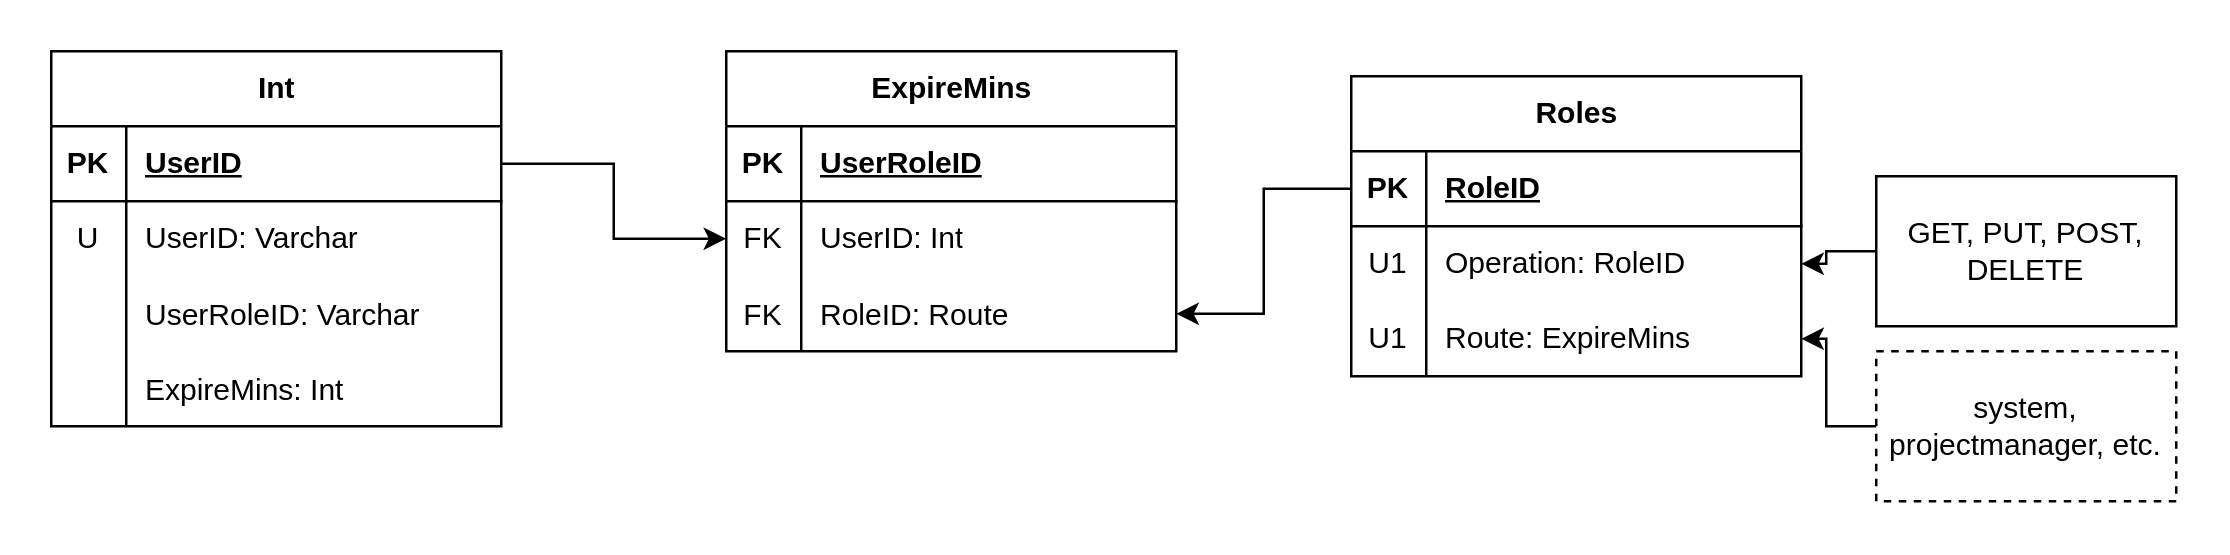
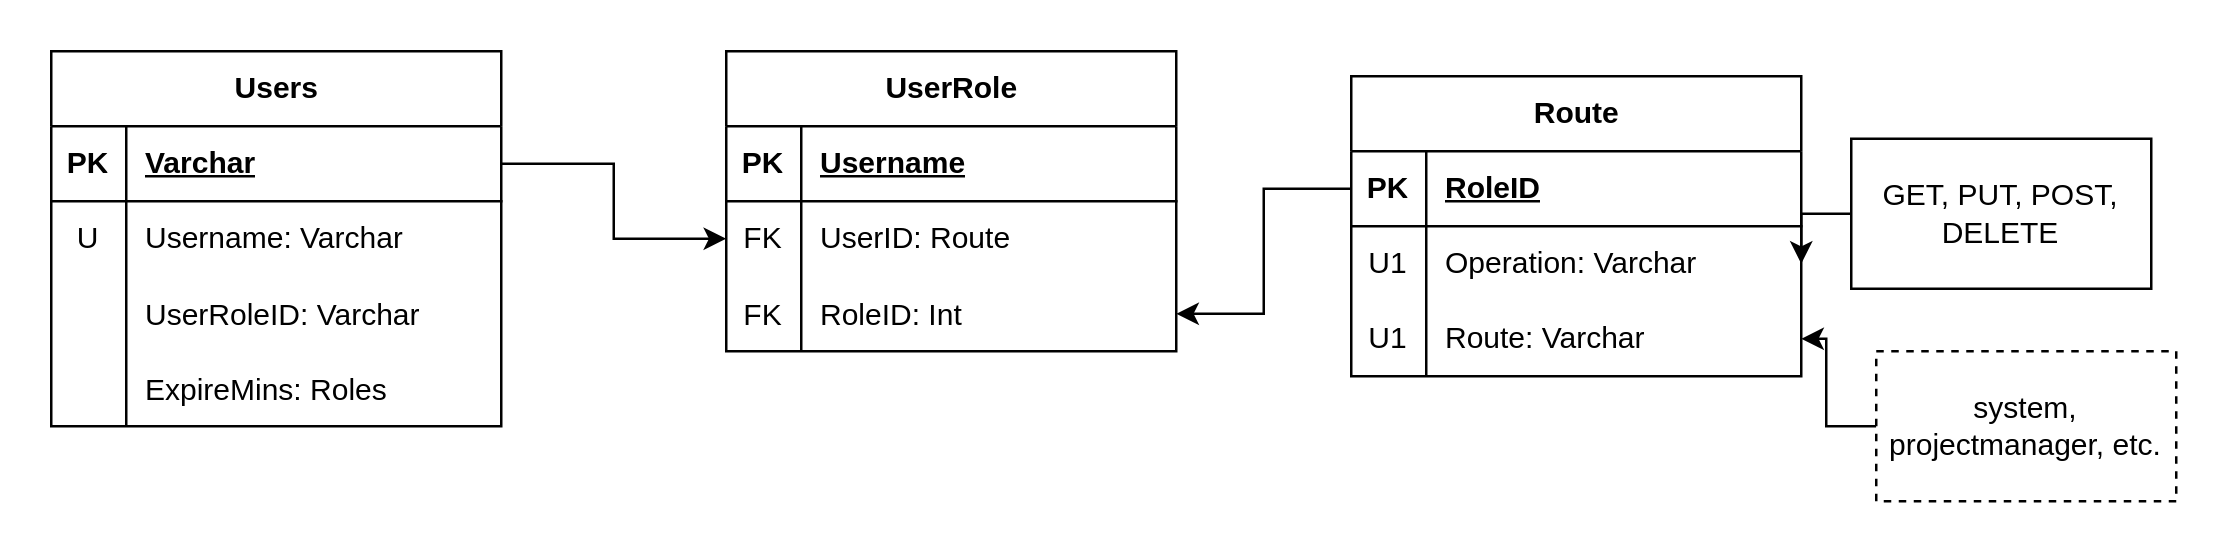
  <mxCell id="0" />
  <mxCell id="1" parent="0" />
- <mxCell id="2" value="Int" style="shape=table;startSize=30;container=1;collapsible=1;childLayout=tableLayout;fixedRows=1;rowLines=0;fontStyle=1;align=center;resizeLast=1;html=1;" parent="1" vertex="1"><mxGeometry x="20" y="20" width="180" height="150" as="geometry" /></mxCell>
+ <mxCell id="2" value="Users" style="shape=table;startSize=30;container=1;collapsible=1;childLayout=tableLayout;fixedRows=1;rowLines=0;fontStyle=1;align=center;resizeLast=1;html=1;" parent="1" vertex="1"><mxGeometry x="20" y="20" width="180" height="150" as="geometry" /></mxCell>
  <mxCell id="3" value="" style="shape=tableRow;horizontal=0;startSize=0;swimlaneHead=0;swimlaneBody=0;fillColor=none;collapsible=0;dropTarget=0;points=[[0,0.5],[1,0.5]];portConstraint=eastwest;top=0;left=0;right=0;bottom=1;" parent="2" vertex="1"><mxGeometry y="30" width="180" height="30" as="geometry" /></mxCell>
  <mxCell id="4" value="PK" style="shape=partialRectangle;connectable=0;fillColor=none;top=0;left=0;bottom=0;right=0;fontStyle=1;overflow=hidden;whiteSpace=wrap;html=1;" parent="3" vertex="1"><mxGeometry width="30" height="30" as="geometry"><mxRectangle width="30" height="30" as="alternateBounds" /></mxGeometry></mxCell>
- <mxCell id="5" value="UserID" style="shape=partialRectangle;connectable=0;fillColor=none;top=0;left=0;bottom=0;right=0;align=left;spacingLeft=6;fontStyle=5;overflow=hidden;whiteSpace=wrap;html=1;" parent="3" vertex="1"><mxGeometry x="30" width="150" height="30" as="geometry"><mxRectangle width="150" height="30" as="alternateBounds" /></mxGeometry></mxCell>
+ <mxCell id="5" value="Varchar" style="shape=partialRectangle;connectable=0;fillColor=none;top=0;left=0;bottom=0;right=0;align=left;spacingLeft=6;fontStyle=5;overflow=hidden;whiteSpace=wrap;html=1;" parent="3" vertex="1"><mxGeometry x="30" width="150" height="30" as="geometry"><mxRectangle width="150" height="30" as="alternateBounds" /></mxGeometry></mxCell>
  <mxCell id="6" value="" style="shape=tableRow;horizontal=0;startSize=0;swimlaneHead=0;swimlaneBody=0;fillColor=none;collapsible=0;dropTarget=0;points=[[0,0.5],[1,0.5]];portConstraint=eastwest;top=0;left=0;right=0;bottom=0;" parent="2" vertex="1"><mxGeometry y="60" width="180" height="30" as="geometry" /></mxCell>
  <mxCell id="7" value="U" style="shape=partialRectangle;connectable=0;fillColor=none;top=0;left=0;bottom=0;right=0;editable=1;overflow=hidden;whiteSpace=wrap;html=1;" parent="6" vertex="1"><mxGeometry width="30" height="30" as="geometry"><mxRectangle width="30" height="30" as="alternateBounds" /></mxGeometry></mxCell>
- <mxCell id="8" value="UserID: Varchar" style="shape=partialRectangle;connectable=0;fillColor=none;top=0;left=0;bottom=0;right=0;align=left;spacingLeft=6;overflow=hidden;whiteSpace=wrap;html=1;" parent="6" vertex="1"><mxGeometry x="30" width="150" height="30" as="geometry"><mxRectangle width="150" height="30" as="alternateBounds" /></mxGeometry></mxCell>
+ <mxCell id="8" value="Username: Varchar" style="shape=partialRectangle;connectable=0;fillColor=none;top=0;left=0;bottom=0;right=0;align=left;spacingLeft=6;overflow=hidden;whiteSpace=wrap;html=1;" parent="6" vertex="1"><mxGeometry x="30" width="150" height="30" as="geometry"><mxRectangle width="150" height="30" as="alternateBounds" /></mxGeometry></mxCell>
  <mxCell id="9" value="" style="shape=tableRow;horizontal=0;startSize=0;swimlaneHead=0;swimlaneBody=0;fillColor=none;collapsible=0;dropTarget=0;points=[[0,0.5],[1,0.5]];portConstraint=eastwest;top=0;left=0;right=0;bottom=0;" parent="2" vertex="1"><mxGeometry y="90" width="180" height="30" as="geometry" /></mxCell>
  <mxCell id="10" value="" style="shape=partialRectangle;connectable=0;fillColor=none;top=0;left=0;bottom=0;right=0;editable=1;overflow=hidden;" parent="9" vertex="1"><mxGeometry width="30" height="30" as="geometry"><mxRectangle width="30" height="30" as="alternateBounds" /></mxGeometry></mxCell>
  <mxCell id="11" value="UserRoleID: Varchar" style="shape=partialRectangle;connectable=0;fillColor=none;top=0;left=0;bottom=0;right=0;align=left;spacingLeft=6;overflow=hidden;" parent="9" vertex="1"><mxGeometry x="30" width="150" height="30" as="geometry"><mxRectangle width="150" height="30" as="alternateBounds" /></mxGeometry></mxCell>
  <mxCell id="12" value="" style="shape=tableRow;horizontal=0;startSize=0;swimlaneHead=0;swimlaneBody=0;fillColor=none;collapsible=0;dropTarget=0;points=[[0,0.5],[1,0.5]];portConstraint=eastwest;top=0;left=0;right=0;bottom=0;" parent="2" vertex="1"><mxGeometry y="120" width="180" height="30" as="geometry" /></mxCell>
  <mxCell id="13" value="" style="shape=partialRectangle;connectable=0;fillColor=none;top=0;left=0;bottom=0;right=0;editable=1;overflow=hidden;" parent="12" vertex="1"><mxGeometry width="30" height="30" as="geometry"><mxRectangle width="30" height="30" as="alternateBounds" /></mxGeometry></mxCell>
- <mxCell id="14" value="ExpireMins: Int" style="shape=partialRectangle;connectable=0;fillColor=none;top=0;left=0;bottom=0;right=0;align=left;spacingLeft=6;overflow=hidden;" parent="12" vertex="1"><mxGeometry x="30" width="150" height="30" as="geometry"><mxRectangle width="150" height="30" as="alternateBounds" /></mxGeometry></mxCell>
- <mxCell id="15" value="ExpireMins" style="shape=table;startSize=30;container=1;collapsible=1;childLayout=tableLayout;fixedRows=1;rowLines=0;fontStyle=1;align=center;resizeLast=1;html=1;" parent="1" vertex="1"><mxGeometry x="290" y="20" width="180" height="120" as="geometry" /></mxCell>
+ <mxCell id="14" value="ExpireMins: Roles" style="shape=partialRectangle;connectable=0;fillColor=none;top=0;left=0;bottom=0;right=0;align=left;spacingLeft=6;overflow=hidden;" parent="12" vertex="1"><mxGeometry x="30" width="150" height="30" as="geometry"><mxRectangle width="150" height="30" as="alternateBounds" /></mxGeometry></mxCell>
+ <mxCell id="15" value="UserRole" style="shape=table;startSize=30;container=1;collapsible=1;childLayout=tableLayout;fixedRows=1;rowLines=0;fontStyle=1;align=center;resizeLast=1;html=1;" parent="1" vertex="1"><mxGeometry x="290" y="20" width="180" height="120" as="geometry" /></mxCell>
  <mxCell id="16" value="" style="shape=tableRow;horizontal=0;startSize=0;swimlaneHead=0;swimlaneBody=0;fillColor=none;collapsible=0;dropTarget=0;points=[[0,0.5],[1,0.5]];portConstraint=eastwest;top=0;left=0;right=0;bottom=1;" parent="15" vertex="1"><mxGeometry y="30" width="180" height="30" as="geometry" /></mxCell>
  <mxCell id="17" value="PK" style="shape=partialRectangle;connectable=0;fillColor=none;top=0;left=0;bottom=0;right=0;fontStyle=1;overflow=hidden;whiteSpace=wrap;html=1;" parent="16" vertex="1"><mxGeometry width="30" height="30" as="geometry"><mxRectangle width="30" height="30" as="alternateBounds" /></mxGeometry></mxCell>
- <mxCell id="18" value="UserRoleID" style="shape=partialRectangle;connectable=0;fillColor=none;top=0;left=0;bottom=0;right=0;align=left;spacingLeft=6;fontStyle=5;overflow=hidden;whiteSpace=wrap;html=1;" parent="16" vertex="1"><mxGeometry x="30" width="150" height="30" as="geometry"><mxRectangle width="150" height="30" as="alternateBounds" /></mxGeometry></mxCell>
+ <mxCell id="18" value="Username" style="shape=partialRectangle;connectable=0;fillColor=none;top=0;left=0;bottom=0;right=0;align=left;spacingLeft=6;fontStyle=5;overflow=hidden;whiteSpace=wrap;html=1;" parent="16" vertex="1"><mxGeometry x="30" width="150" height="30" as="geometry"><mxRectangle width="150" height="30" as="alternateBounds" /></mxGeometry></mxCell>
  <mxCell id="19" value="" style="shape=tableRow;horizontal=0;startSize=0;swimlaneHead=0;swimlaneBody=0;fillColor=none;collapsible=0;dropTarget=0;points=[[0,0.5],[1,0.5]];portConstraint=eastwest;top=0;left=0;right=0;bottom=0;" parent="15" vertex="1"><mxGeometry y="60" width="180" height="30" as="geometry" /></mxCell>
  <mxCell id="20" value="FK" style="shape=partialRectangle;connectable=0;fillColor=none;top=0;left=0;bottom=0;right=0;editable=1;overflow=hidden;whiteSpace=wrap;html=1;" parent="19" vertex="1"><mxGeometry width="30" height="30" as="geometry"><mxRectangle width="30" height="30" as="alternateBounds" /></mxGeometry></mxCell>
- <mxCell id="21" value="UserID: Int" style="shape=partialRectangle;connectable=0;fillColor=none;top=0;left=0;bottom=0;right=0;align=left;spacingLeft=6;overflow=hidden;whiteSpace=wrap;html=1;" parent="19" vertex="1"><mxGeometry x="30" width="150" height="30" as="geometry"><mxRectangle width="150" height="30" as="alternateBounds" /></mxGeometry></mxCell>
+ <mxCell id="21" value="UserID: Route" style="shape=partialRectangle;connectable=0;fillColor=none;top=0;left=0;bottom=0;right=0;align=left;spacingLeft=6;overflow=hidden;whiteSpace=wrap;html=1;" parent="19" vertex="1"><mxGeometry x="30" width="150" height="30" as="geometry"><mxRectangle width="150" height="30" as="alternateBounds" /></mxGeometry></mxCell>
  <mxCell id="22" value="" style="shape=tableRow;horizontal=0;startSize=0;swimlaneHead=0;swimlaneBody=0;fillColor=none;collapsible=0;dropTarget=0;points=[[0,0.5],[1,0.5]];portConstraint=eastwest;top=0;left=0;right=0;bottom=0;" parent="15" vertex="1"><mxGeometry y="90" width="180" height="30" as="geometry" /></mxCell>
  <mxCell id="23" value="FK" style="shape=partialRectangle;connectable=0;fillColor=none;top=0;left=0;bottom=0;right=0;editable=1;overflow=hidden;" parent="22" vertex="1"><mxGeometry width="30" height="30" as="geometry"><mxRectangle width="30" height="30" as="alternateBounds" /></mxGeometry></mxCell>
- <mxCell id="24" value="RoleID: Route" style="shape=partialRectangle;connectable=0;fillColor=none;top=0;left=0;bottom=0;right=0;align=left;spacingLeft=6;overflow=hidden;" parent="22" vertex="1"><mxGeometry x="30" width="150" height="30" as="geometry"><mxRectangle width="150" height="30" as="alternateBounds" /></mxGeometry></mxCell>
- <mxCell id="25" value="Roles" style="shape=table;startSize=30;container=1;collapsible=1;childLayout=tableLayout;fixedRows=1;rowLines=0;fontStyle=1;align=center;resizeLast=1;html=1;" parent="1" vertex="1"><mxGeometry x="540" y="30" width="180" height="120" as="geometry" /></mxCell>
+ <mxCell id="24" value="RoleID: Int" style="shape=partialRectangle;connectable=0;fillColor=none;top=0;left=0;bottom=0;right=0;align=left;spacingLeft=6;overflow=hidden;" parent="22" vertex="1"><mxGeometry x="30" width="150" height="30" as="geometry"><mxRectangle width="150" height="30" as="alternateBounds" /></mxGeometry></mxCell>
+ <mxCell id="25" value="Route" style="shape=table;startSize=30;container=1;collapsible=1;childLayout=tableLayout;fixedRows=1;rowLines=0;fontStyle=1;align=center;resizeLast=1;html=1;" parent="1" vertex="1"><mxGeometry x="540" y="30" width="180" height="120" as="geometry" /></mxCell>
  <mxCell id="26" value="" style="shape=tableRow;horizontal=0;startSize=0;swimlaneHead=0;swimlaneBody=0;fillColor=none;collapsible=0;dropTarget=0;points=[[0,0.5],[1,0.5]];portConstraint=eastwest;top=0;left=0;right=0;bottom=1;" parent="25" vertex="1"><mxGeometry y="30" width="180" height="30" as="geometry" /></mxCell>
  <mxCell id="27" value="PK" style="shape=partialRectangle;connectable=0;fillColor=none;top=0;left=0;bottom=0;right=0;fontStyle=1;overflow=hidden;whiteSpace=wrap;html=1;" parent="26" vertex="1"><mxGeometry width="30" height="30" as="geometry"><mxRectangle width="30" height="30" as="alternateBounds" /></mxGeometry></mxCell>
  <mxCell id="28" value="RoleID" style="shape=partialRectangle;connectable=0;fillColor=none;top=0;left=0;bottom=0;right=0;align=left;spacingLeft=6;fontStyle=5;overflow=hidden;whiteSpace=wrap;html=1;" parent="26" vertex="1"><mxGeometry x="30" width="150" height="30" as="geometry"><mxRectangle width="150" height="30" as="alternateBounds" /></mxGeometry></mxCell>
  <mxCell id="29" value="" style="shape=tableRow;horizontal=0;startSize=0;swimlaneHead=0;swimlaneBody=0;fillColor=none;collapsible=0;dropTarget=0;points=[[0,0.5],[1,0.5]];portConstraint=eastwest;top=0;left=0;right=0;bottom=0;" parent="25" vertex="1"><mxGeometry y="60" width="180" height="30" as="geometry" /></mxCell>
  <mxCell id="30" value="U1" style="shape=partialRectangle;connectable=0;fillColor=none;top=0;left=0;bottom=0;right=0;editable=1;overflow=hidden;whiteSpace=wrap;html=1;" parent="29" vertex="1"><mxGeometry width="30" height="30" as="geometry"><mxRectangle width="30" height="30" as="alternateBounds" /></mxGeometry></mxCell>
- <mxCell id="31" value="Operation: RoleID" style="shape=partialRectangle;connectable=0;fillColor=none;top=0;left=0;bottom=0;right=0;align=left;spacingLeft=6;overflow=hidden;whiteSpace=wrap;html=1;" parent="29" vertex="1"><mxGeometry x="30" width="150" height="30" as="geometry"><mxRectangle width="150" height="30" as="alternateBounds" /></mxGeometry></mxCell>
+ <mxCell id="31" value="Operation: Varchar" style="shape=partialRectangle;connectable=0;fillColor=none;top=0;left=0;bottom=0;right=0;align=left;spacingLeft=6;overflow=hidden;whiteSpace=wrap;html=1;" parent="29" vertex="1"><mxGeometry x="30" width="150" height="30" as="geometry"><mxRectangle width="150" height="30" as="alternateBounds" /></mxGeometry></mxCell>
  <mxCell id="32" value="" style="shape=tableRow;horizontal=0;startSize=0;swimlaneHead=0;swimlaneBody=0;fillColor=none;collapsible=0;dropTarget=0;points=[[0,0.5],[1,0.5]];portConstraint=eastwest;top=0;left=0;right=0;bottom=0;" parent="25" vertex="1"><mxGeometry y="90" width="180" height="30" as="geometry" /></mxCell>
  <mxCell id="33" value="U1" style="shape=partialRectangle;connectable=0;fillColor=none;top=0;left=0;bottom=0;right=0;editable=1;overflow=hidden;whiteSpace=wrap;html=1;" parent="32" vertex="1"><mxGeometry width="30" height="30" as="geometry"><mxRectangle width="30" height="30" as="alternateBounds" /></mxGeometry></mxCell>
- <mxCell id="34" value="Route: ExpireMins" style="shape=partialRectangle;connectable=0;fillColor=none;top=0;left=0;bottom=0;right=0;align=left;spacingLeft=6;overflow=hidden;whiteSpace=wrap;html=1;" parent="32" vertex="1"><mxGeometry x="30" width="150" height="30" as="geometry"><mxRectangle width="150" height="30" as="alternateBounds" /></mxGeometry></mxCell>
+ <mxCell id="34" value="Route: Varchar" style="shape=partialRectangle;connectable=0;fillColor=none;top=0;left=0;bottom=0;right=0;align=left;spacingLeft=6;overflow=hidden;whiteSpace=wrap;html=1;" parent="32" vertex="1"><mxGeometry x="30" width="150" height="30" as="geometry"><mxRectangle width="150" height="30" as="alternateBounds" /></mxGeometry></mxCell>
  <mxCell id="35" style="edgeStyle=orthogonalEdgeStyle;rounded=0;orthogonalLoop=1;jettySize=auto;html=1;entryX=1;entryY=0.5;entryDx=0;entryDy=0;" parent="1" source="36" target="29" edge="1"><mxGeometry relative="1" as="geometry" /></mxCell>
- <mxCell id="36" value="GET, PUT, POST, DELETE" style="rounded=0;whiteSpace=wrap;html=1;" parent="1" vertex="1"><mxGeometry x="750" y="70" width="120" height="60" as="geometry" /></mxCell>
+ <mxCell id="36" value="GET, PUT, POST, DELETE" style="rounded=0;whiteSpace=wrap;html=1;" parent="1" vertex="1"><mxGeometry x="740" y="55" width="120" height="60" as="geometry" /></mxCell>
  <mxCell id="37" style="edgeStyle=orthogonalEdgeStyle;rounded=0;orthogonalLoop=1;jettySize=auto;html=1;entryX=1;entryY=0.5;entryDx=0;entryDy=0;" parent="1" source="26" target="22" edge="1"><mxGeometry relative="1" as="geometry" /></mxCell>
  <mxCell id="38" style="edgeStyle=orthogonalEdgeStyle;rounded=0;orthogonalLoop=1;jettySize=auto;html=1;entryX=0;entryY=0.5;entryDx=0;entryDy=0;" parent="1" source="3" target="19" edge="1"><mxGeometry relative="1" as="geometry" /></mxCell>
  <mxCell id="39" style="edgeStyle=orthogonalEdgeStyle;rounded=0;orthogonalLoop=1;jettySize=auto;html=1;entryX=1;entryY=0.5;entryDx=0;entryDy=0;" parent="1" source="40" target="32" edge="1"><mxGeometry relative="1" as="geometry" /></mxCell>
  <mxCell id="40" value="system, projectmanager, etc." style="rounded=0;whiteSpace=wrap;html=1;dashed=1;" parent="1" vertex="1"><mxGeometry x="750" y="140" width="120" height="60" as="geometry" /></mxCell>
